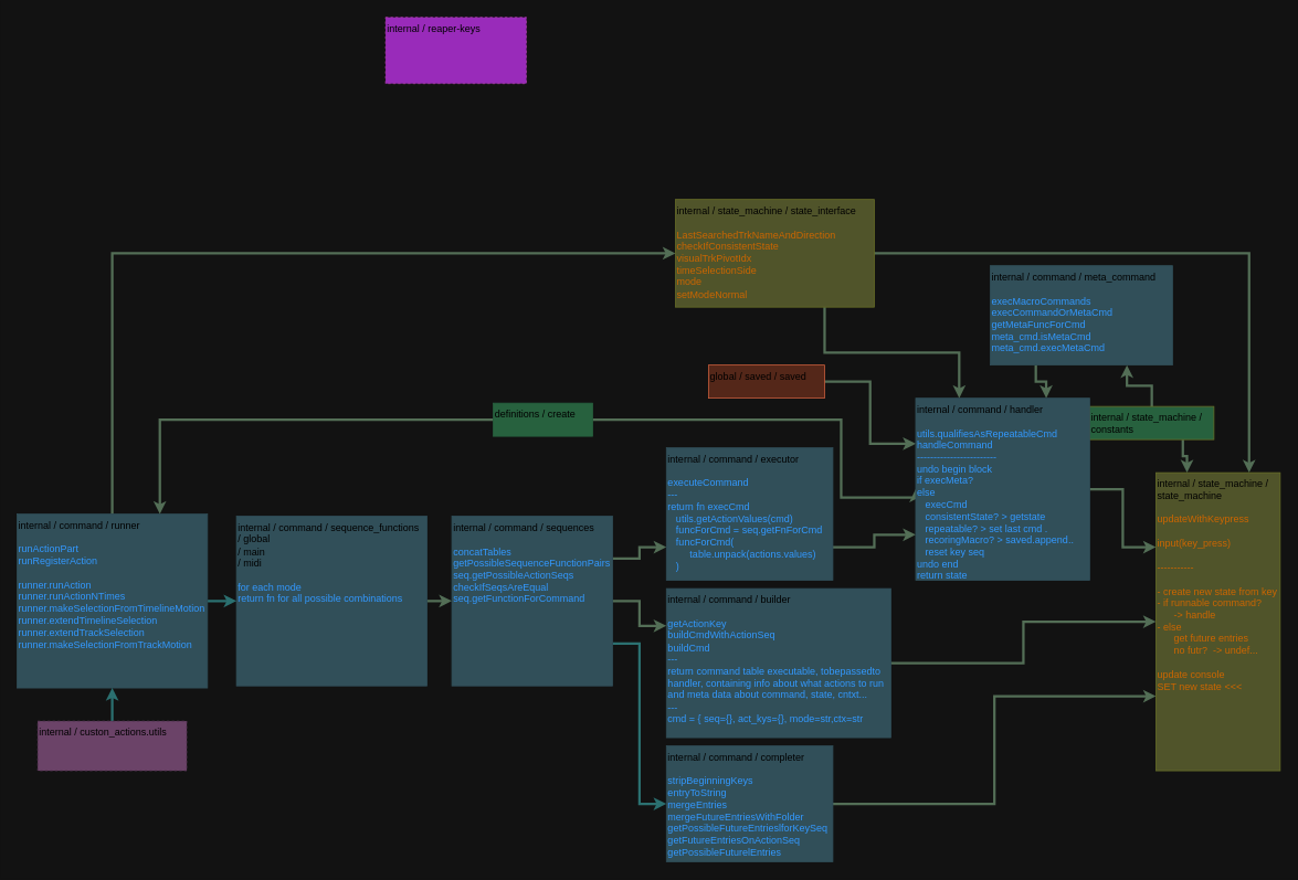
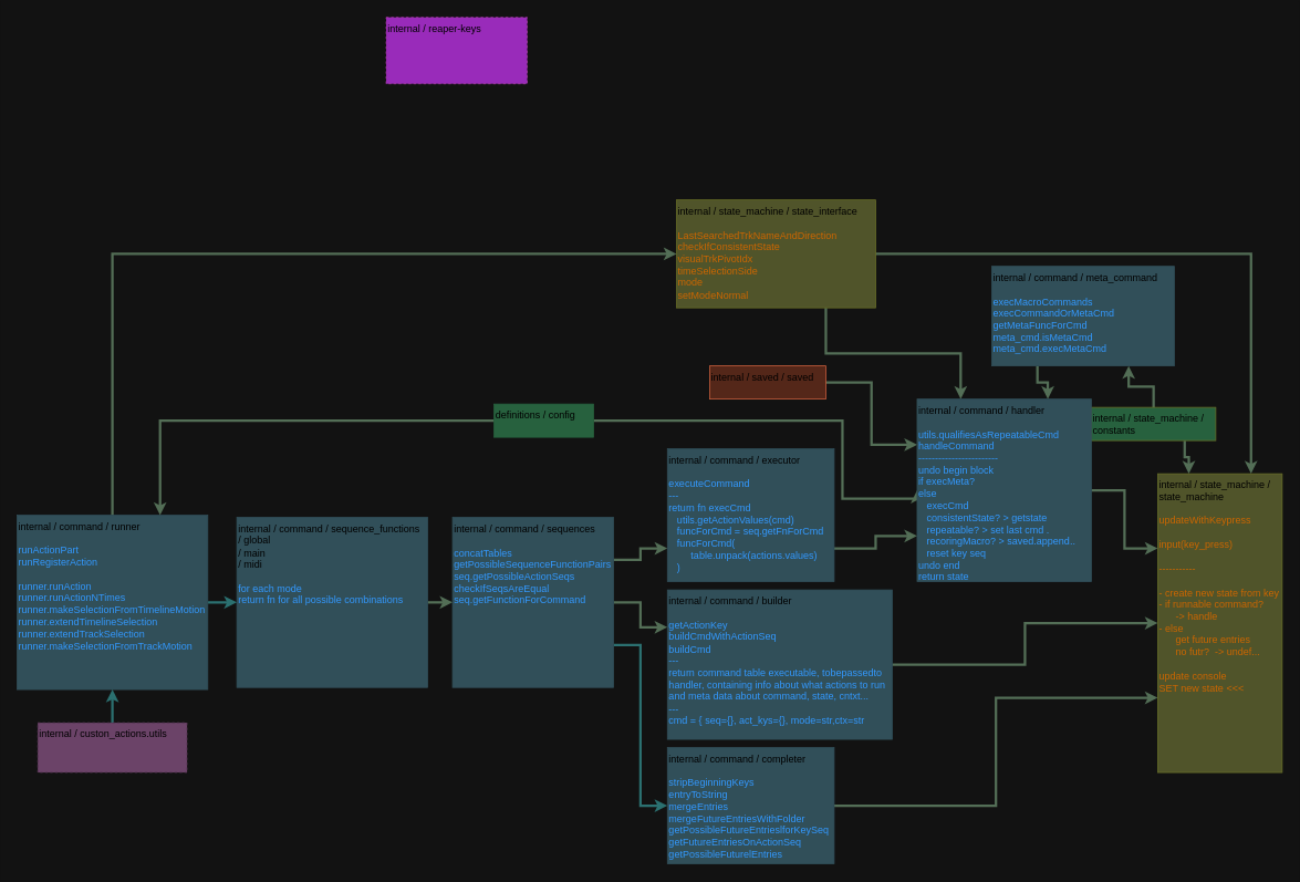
  <mxCell id="0" />
  <mxCell id="1" parent="0" />
  <mxCell id="2" style="edgeStyle=orthogonalEdgeStyle;rounded=0;orthogonalLoop=1;jettySize=auto;html=1;exitX=1;exitY=0.5;exitDx=0;exitDy=0;entryX=0;entryY=0.5;entryDx=0;entryDy=0;strokeColor=#536E56;strokeWidth=3;fontColor=#000000;align=left;" parent="1" source="3" target="12" edge="1"><mxGeometry relative="1" as="geometry" /></mxCell>
  <mxCell id="3" value="&lt;div&gt;&lt;span&gt;internal / command / sequence_functions&lt;/span&gt;&lt;/div&gt;&lt;div&gt;&lt;span&gt;/ global&lt;/span&gt;&lt;/div&gt;&lt;div&gt;/ main&lt;/div&gt;&lt;div&gt;/ midi&lt;/div&gt;&lt;div&gt;&lt;br&gt;&lt;/div&gt;&lt;div&gt;&lt;font color=&quot;#3399ff&quot;&gt;for each mode&lt;/font&gt;&lt;/div&gt;&lt;div&gt;&lt;font color=&quot;#3399ff&quot;&gt;return fn for all possible combinations&lt;/font&gt;&lt;/div&gt;" style="rounded=0;whiteSpace=wrap;html=1;align=left;fillColor=#314F59;verticalAlign=top;strokeColor=#314F59;" parent="1" vertex="1"><mxGeometry x="285" y="622.5" width="230" height="205" as="geometry" /></mxCell>
  <mxCell id="4" style="edgeStyle=orthogonalEdgeStyle;rounded=0;orthogonalLoop=1;jettySize=auto;html=1;exitX=1;exitY=0.5;exitDx=0;exitDy=0;entryX=0;entryY=0.5;entryDx=0;entryDy=0;strokeColor=#536E56;strokeWidth=3;fontColor=#000000;align=left;" parent="1" source="5" target="36" edge="1"><mxGeometry relative="1" as="geometry" /></mxCell>
  <mxCell id="5" value="&lt;div&gt;&lt;span&gt;internal / command / builder&lt;/span&gt;&lt;/div&gt;&lt;div&gt;&lt;span&gt;&lt;br&gt;&lt;/span&gt;&lt;/div&gt;&lt;div&gt;&lt;font color=&quot;#3399ff&quot;&gt;getActionKey&lt;/font&gt;&lt;/div&gt;&lt;div&gt;&lt;font color=&quot;#3399ff&quot;&gt;buildCmdWithActionSeq&lt;/font&gt;&lt;/div&gt;&lt;div&gt;&lt;font color=&quot;#3399ff&quot;&gt;buildCmd&lt;/font&gt;&lt;/div&gt;&lt;div&gt;&lt;font color=&quot;#3399ff&quot;&gt;---&lt;/font&gt;&lt;/div&gt;&lt;div&gt;&lt;font color=&quot;#3399ff&quot;&gt;return command table executable, tobepassedto handler, containing info about what actions to run and meta data about command, state, cntxt...&lt;/font&gt;&lt;/div&gt;&lt;div&gt;&lt;font color=&quot;#3399ff&quot;&gt;---&lt;/font&gt;&lt;/div&gt;&lt;div&gt;&lt;font color=&quot;#3399ff&quot;&gt;cmd = { seq={}, act_kys={}, mode=str,ctx=str&lt;/font&gt;&lt;/div&gt;" style="rounded=0;whiteSpace=wrap;html=1;align=left;fillColor=#314F59;verticalAlign=top;strokeColor=#314F59;" parent="1" vertex="1"><mxGeometry x="804" y="710" width="271" height="180" as="geometry" /></mxCell>
  <mxCell id="6" style="edgeStyle=orthogonalEdgeStyle;rounded=0;orthogonalLoop=1;jettySize=auto;html=1;exitX=1;exitY=0.5;exitDx=0;exitDy=0;entryX=0.75;entryY=0;entryDx=0;entryDy=0;strokeColor=#536E56;strokeWidth=3;fontColor=#000000;align=left;" parent="1" source="8" target="36" edge="1"><mxGeometry relative="1" as="geometry" /></mxCell>
  <mxCell id="7" style="edgeStyle=orthogonalEdgeStyle;rounded=0;orthogonalLoop=1;jettySize=auto;html=1;exitX=0.75;exitY=1;exitDx=0;exitDy=0;entryX=0.25;entryY=0;entryDx=0;entryDy=0;strokeColor=#536E56;strokeWidth=3;fontColor=#000000;align=left;" parent="1" source="8" target="34" edge="1"><mxGeometry relative="1" as="geometry" /></mxCell>
  <mxCell id="8" value="&lt;div&gt;&lt;span&gt;internal / state_machine / state_interface&lt;/span&gt;&lt;/div&gt;&lt;div&gt;&lt;br&gt;&lt;/div&gt;&lt;div&gt;&lt;font color=&quot;#cc6600&quot;&gt;LastSearchedTrkNameAndDirection&lt;/font&gt;&lt;/div&gt;&lt;div&gt;&lt;font color=&quot;#cc6600&quot;&gt;checkIfConsistentState&lt;/font&gt;&lt;/div&gt;&lt;div&gt;&lt;font color=&quot;#cc6600&quot;&gt;visualTrkPivotIdx&lt;/font&gt;&lt;/div&gt;&lt;div&gt;&lt;font color=&quot;#cc6600&quot;&gt;timeSelectionSide&lt;/font&gt;&lt;/div&gt;&lt;div&gt;&lt;font color=&quot;#cc6600&quot;&gt;mode&lt;/font&gt;&lt;/div&gt;&lt;div&gt;&lt;font color=&quot;#cc6600&quot;&gt;setModeNormal&lt;/font&gt;&lt;/div&gt;" style="rounded=0;whiteSpace=wrap;html=1;align=left;fillColor=#50542A;verticalAlign=top;strokeColor=#697027;" parent="1" vertex="1"><mxGeometry x="815" y="240" width="240" height="130" as="geometry" /></mxCell>
  <mxCell id="9" style="edgeStyle=orthogonalEdgeStyle;rounded=0;orthogonalLoop=1;jettySize=auto;html=1;exitX=1;exitY=0.75;exitDx=0;exitDy=0;entryX=0;entryY=0.5;entryDx=0;entryDy=0;strokeColor=#2B7070;strokeWidth=3;fontColor=#000000;align=left;" parent="1" source="12" target="14" edge="1"><mxGeometry relative="1" as="geometry" /></mxCell>
  <mxCell id="10" style="edgeStyle=orthogonalEdgeStyle;rounded=0;orthogonalLoop=1;jettySize=auto;html=1;exitX=1;exitY=0.25;exitDx=0;exitDy=0;entryX=0;entryY=0.75;entryDx=0;entryDy=0;strokeColor=#536E56;strokeWidth=3;fontColor=#000000;align=left;" parent="1" source="12" target="21" edge="1"><mxGeometry relative="1" as="geometry" /></mxCell>
  <mxCell id="11" style="edgeStyle=orthogonalEdgeStyle;rounded=0;orthogonalLoop=1;jettySize=auto;html=1;exitX=1;exitY=0.5;exitDx=0;exitDy=0;entryX=0;entryY=0.25;entryDx=0;entryDy=0;strokeColor=#536E56;strokeWidth=3;fontColor=#000000;align=left;" parent="1" source="12" target="5" edge="1"><mxGeometry relative="1" as="geometry" /></mxCell>
  <mxCell id="12" value="&lt;div&gt;&lt;span&gt;internal / command / sequences&lt;/span&gt;&lt;/div&gt;&lt;div&gt;&lt;span&gt;&lt;br&gt;&lt;/span&gt;&lt;/div&gt;&lt;div&gt;&lt;font color=&quot;#3399ff&quot;&gt;concatTables&lt;/font&gt;&lt;/div&gt;&lt;div&gt;&lt;font color=&quot;#3399ff&quot;&gt;getPossibleSequenceFunctionPairs&lt;/font&gt;&lt;/div&gt;&lt;div&gt;&lt;font color=&quot;#3399ff&quot;&gt;seq.getPossibleActionSeqs&lt;/font&gt;&lt;/div&gt;&lt;div&gt;&lt;font color=&quot;#3399ff&quot;&gt;checkIfSeqsAreEqual&lt;/font&gt;&lt;/div&gt;&lt;div&gt;&lt;font color=&quot;#3399ff&quot;&gt;seq.getFunctionForCommand&lt;/font&gt;&lt;/div&gt;" style="rounded=0;whiteSpace=wrap;html=1;align=left;fillColor=#314F59;verticalAlign=top;strokeColor=#314F59;" parent="1" vertex="1"><mxGeometry x="545" y="622.5" width="194" height="205" as="geometry" /></mxCell>
  <mxCell id="13" style="edgeStyle=orthogonalEdgeStyle;rounded=0;orthogonalLoop=1;jettySize=auto;html=1;exitX=1;exitY=0.5;exitDx=0;exitDy=0;entryX=0;entryY=0.75;entryDx=0;entryDy=0;strokeColor=#536E56;strokeWidth=3;fontColor=#000000;align=left;" parent="1" source="14" target="36" edge="1"><mxGeometry relative="1" as="geometry" /></mxCell>
  <mxCell id="14" value="&lt;div&gt;&lt;span&gt;internal / command / completer&lt;/span&gt;&lt;/div&gt;&lt;div&gt;&lt;span&gt;&lt;br&gt;&lt;/span&gt;&lt;/div&gt;&lt;div&gt;&lt;span&gt;&lt;font color=&quot;#3399ff&quot;&gt;stripBeginningKeys&lt;/font&gt;&lt;/span&gt;&lt;/div&gt;&lt;div&gt;&lt;span&gt;&lt;font color=&quot;#3399ff&quot;&gt;entryToString&lt;/font&gt;&lt;/span&gt;&lt;/div&gt;&lt;div&gt;&lt;span&gt;&lt;font color=&quot;#3399ff&quot;&gt;mergeEntries&lt;/font&gt;&lt;/span&gt;&lt;/div&gt;&lt;div&gt;&lt;span&gt;&lt;font color=&quot;#3399ff&quot;&gt;mergeFutureEntriesWithFolder&lt;/font&gt;&lt;/span&gt;&lt;/div&gt;&lt;div&gt;&lt;span&gt;&lt;font color=&quot;#3399ff&quot;&gt;getPossibleFutureEntrieslforKeySeq&lt;/font&gt;&lt;/span&gt;&lt;/div&gt;&lt;div&gt;&lt;span&gt;&lt;font color=&quot;#3399ff&quot;&gt;getFutureEntriesOnActionSeq&lt;/font&gt;&lt;/span&gt;&lt;/div&gt;&lt;div&gt;&lt;span&gt;&lt;font color=&quot;#3399ff&quot;&gt;getPossibleFuturelEntries&lt;/font&gt;&lt;/span&gt;&lt;/div&gt;" style="rounded=0;whiteSpace=wrap;html=1;align=left;fillColor=#314F59;verticalAlign=top;strokeColor=#314F59;" parent="1" vertex="1"><mxGeometry x="804" y="900" width="201" height="140" as="geometry" /></mxCell>
  <mxCell id="15" style="edgeStyle=orthogonalEdgeStyle;rounded=0;orthogonalLoop=1;jettySize=auto;html=1;exitX=1;exitY=0.5;exitDx=0;exitDy=0;strokeColor=#2B7070;strokeWidth=3;fontColor=#000000;align=left;" parent="1" source="17" target="3" edge="1"><mxGeometry relative="1" as="geometry" /></mxCell>
  <mxCell id="16" style="edgeStyle=orthogonalEdgeStyle;rounded=0;orthogonalLoop=1;jettySize=auto;html=1;exitX=0.5;exitY=0;exitDx=0;exitDy=0;entryX=0;entryY=0.5;entryDx=0;entryDy=0;strokeColor=#536E56;strokeWidth=3;fontColor=#000000;align=left;" parent="1" source="17" target="8" edge="1"><mxGeometry relative="1" as="geometry" /></mxCell>
  <mxCell id="17" value="&lt;div&gt;&lt;span&gt;internal / command / runner&lt;/span&gt;&lt;/div&gt;&lt;div&gt;&lt;span&gt;&lt;br&gt;&lt;/span&gt;&lt;/div&gt;&lt;div&gt;&lt;font color=&quot;#3399ff&quot;&gt;runActionPart&lt;/font&gt;&lt;/div&gt;&lt;div&gt;&lt;font color=&quot;#3399ff&quot;&gt;runRegisterAction&lt;/font&gt;&lt;/div&gt;&lt;div&gt;&lt;br&gt;&lt;/div&gt;&lt;div&gt;&lt;font color=&quot;#3399ff&quot;&gt;runner.runAction&lt;/font&gt;&lt;/div&gt;&lt;div&gt;&lt;font color=&quot;#3399ff&quot;&gt;runner.runActionNTimes&lt;/font&gt;&lt;/div&gt;&lt;div&gt;&lt;font color=&quot;#3399ff&quot;&gt;runner.makeSelectionFromTimelineMotion&lt;/font&gt;&lt;/div&gt;&lt;div&gt;&lt;font color=&quot;#3399ff&quot;&gt;runner.extendTimelineSelection&lt;/font&gt;&lt;/div&gt;&lt;div&gt;&lt;font color=&quot;#3399ff&quot;&gt;runner.extendTrackSelection&lt;/font&gt;&lt;/div&gt;&lt;div&gt;&lt;font color=&quot;#3399ff&quot;&gt;runner.makeSelectionFromTrackMotion&lt;/font&gt;&lt;/div&gt;" style="rounded=0;whiteSpace=wrap;html=1;align=left;fillColor=#314F59;verticalAlign=top;strokeColor=#314F59;" parent="1" vertex="1"><mxGeometry x="20" y="620" width="230" height="210" as="geometry" /></mxCell>
  <mxCell id="18" style="edgeStyle=orthogonalEdgeStyle;rounded=0;orthogonalLoop=1;jettySize=auto;html=1;exitX=0.5;exitY=0;exitDx=0;exitDy=0;strokeColor=#2B7070;strokeWidth=3;fontColor=#000000;align=left;" parent="1" source="19" target="17" edge="1"><mxGeometry relative="1" as="geometry" /></mxCell>
  <mxCell id="19" value="&lt;div&gt;&lt;span&gt;internal / custon_actions.utils&lt;/span&gt;&lt;/div&gt;" style="rounded=0;whiteSpace=wrap;html=1;align=left;fillColor=#6B4368;verticalAlign=top;strokeColor=#4F314D;dashed=1;" parent="1" vertex="1"><mxGeometry x="45" y="870" width="180" height="60" as="geometry" /></mxCell>
  <mxCell id="20" style="edgeStyle=orthogonalEdgeStyle;rounded=0;orthogonalLoop=1;jettySize=auto;html=1;exitX=1;exitY=0.75;exitDx=0;exitDy=0;entryX=0;entryY=0.75;entryDx=0;entryDy=0;strokeColor=#536E56;strokeWidth=3;fontColor=#000000;align=left;" parent="1" source="21" target="34" edge="1"><mxGeometry relative="1" as="geometry" /></mxCell>
  <mxCell id="21" value="&lt;div&gt;&lt;span&gt;internal / command / executor&lt;/span&gt;&lt;/div&gt;&lt;div&gt;&lt;span&gt;&lt;br&gt;&lt;/span&gt;&lt;/div&gt;&lt;div&gt;&lt;span&gt;&lt;font color=&quot;#3399ff&quot;&gt;executeCommand&lt;/font&gt;&lt;/span&gt;&lt;/div&gt;&lt;div&gt;&lt;font color=&quot;#3399ff&quot;&gt;---&lt;/font&gt;&lt;/div&gt;&lt;div&gt;&lt;font color=&quot;#3399ff&quot;&gt;return fn execCmd&lt;/font&gt;&lt;/div&gt;&lt;div&gt;&lt;font color=&quot;#3399ff&quot;&gt;&amp;nbsp; &amp;nbsp;utils.getActionValues(cmd)&lt;/font&gt;&lt;/div&gt;&lt;div&gt;&lt;font color=&quot;#3399ff&quot;&gt;&amp;nbsp; &amp;nbsp;funcForCmd = seq.getFnForCmd&lt;/font&gt;&lt;/div&gt;&lt;div&gt;&lt;font color=&quot;#3399ff&quot;&gt;&amp;nbsp; &amp;nbsp;funcForCmd(&lt;/font&gt;&lt;/div&gt;&lt;div&gt;&lt;font color=&quot;#3399ff&quot;&gt;&amp;nbsp; &amp;nbsp; &amp;nbsp; &amp;nbsp; table.unpack(actions.values&lt;/font&gt;&lt;span style=&quot;color: rgb(51 , 153 , 255)&quot;&gt;)&lt;/span&gt;&lt;/div&gt;&lt;div&gt;&lt;span style=&quot;color: rgb(51 , 153 , 255)&quot;&gt;&amp;nbsp; &amp;nbsp;)&lt;/span&gt;&lt;/div&gt;" style="rounded=0;whiteSpace=wrap;html=1;align=left;fillColor=#314F59;verticalAlign=top;strokeColor=#314F59;" parent="1" vertex="1"><mxGeometry x="804" y="540" width="201" height="160" as="geometry" /></mxCell>
  <mxCell id="22" style="edgeStyle=orthogonalEdgeStyle;rounded=0;orthogonalLoop=1;jettySize=auto;html=1;exitX=1;exitY=0.5;exitDx=0;exitDy=0;entryX=0;entryY=0.25;entryDx=0;entryDy=0;strokeColor=#536E56;strokeWidth=3;fontColor=#000000;align=left;" parent="1" source="23" target="34" edge="1"><mxGeometry relative="1" as="geometry" /></mxCell>
- <mxCell id="23" value="&lt;div&gt;&lt;span&gt;global / saved / saved&lt;/span&gt;&lt;/div&gt;" style="rounded=0;whiteSpace=wrap;html=1;align=left;fillColor=#542719;verticalAlign=top;strokeColor=#CF603E;" parent="1" vertex="1"><mxGeometry x="855" y="440" width="140" height="40" as="geometry" /></mxCell>
+ <mxCell id="23" value="&lt;div&gt;&lt;span&gt;internal / saved / saved&lt;/span&gt;&lt;/div&gt;" style="rounded=0;whiteSpace=wrap;html=1;align=left;fillColor=#542719;verticalAlign=top;strokeColor=#CF603E;" parent="1" vertex="1"><mxGeometry x="855" y="440" width="140" height="40" as="geometry" /></mxCell>
  <mxCell id="24" style="edgeStyle=orthogonalEdgeStyle;rounded=0;orthogonalLoop=1;jettySize=auto;html=1;exitX=0.25;exitY=1;exitDx=0;exitDy=0;entryX=0.75;entryY=0;entryDx=0;entryDy=0;strokeColor=#536E56;strokeWidth=3;fontColor=#000000;align=left;" parent="1" source="25" target="34" edge="1"><mxGeometry relative="1" as="geometry" /></mxCell>
  <mxCell id="25" value="&lt;div&gt;&lt;span&gt;internal / command / meta_command&lt;/span&gt;&lt;/div&gt;&lt;div&gt;&lt;br&gt;&lt;/div&gt;&lt;div&gt;&lt;font color=&quot;#3399ff&quot;&gt;execMacroCommands&lt;/font&gt;&lt;/div&gt;&lt;div&gt;&lt;font color=&quot;#3399ff&quot;&gt;execCommandOrMetaCmd&lt;/font&gt;&lt;/div&gt;&lt;div&gt;&lt;font color=&quot;#3399ff&quot;&gt;getMetaFuncForCmd&lt;/font&gt;&lt;/div&gt;&lt;div&gt;&lt;font color=&quot;#3399ff&quot;&gt;meta_cmd.isMetaCmd&lt;/font&gt;&lt;/div&gt;&lt;div&gt;&lt;font color=&quot;#3399ff&quot;&gt;meta_cmd.execMetaCmd&lt;/font&gt;&lt;/div&gt;" style="rounded=0;whiteSpace=wrap;html=1;align=left;fillColor=#314F59;labelPosition=center;verticalLabelPosition=middle;verticalAlign=top;strokeColor=#314F59;" parent="1" vertex="1"><mxGeometry x="1195" y="320" width="220" height="120" as="geometry" /></mxCell>
  <mxCell id="26" style="edgeStyle=orthogonalEdgeStyle;rounded=0;orthogonalLoop=1;jettySize=auto;html=1;exitX=0;exitY=0.5;exitDx=0;exitDy=0;entryX=0.75;entryY=0;entryDx=0;entryDy=0;strokeColor=#536E56;strokeWidth=3;fontColor=#000000;align=left;" parent="1" source="28" target="17" edge="1"><mxGeometry relative="1" as="geometry" /></mxCell>
  <mxCell id="27" style="edgeStyle=orthogonalEdgeStyle;rounded=0;orthogonalLoop=1;jettySize=auto;html=1;exitX=1;exitY=0.5;exitDx=0;exitDy=0;entryX=0;entryY=0.5;entryDx=0;entryDy=0;strokeColor=#536E56;strokeWidth=3;fontColor=#000000;align=left;" parent="1" source="28" target="34" edge="1"><mxGeometry relative="1" as="geometry"><Array as="points"><mxPoint x="1015" y="506" /><mxPoint x="1015" y="600" /></Array></mxGeometry></mxCell>
- <mxCell id="28" value="definitions / create" style="rounded=0;whiteSpace=wrap;html=1;align=left;fillColor=#27613E;labelPosition=center;verticalLabelPosition=middle;verticalAlign=top;strokeColor=#27613E;" parent="1" vertex="1"><mxGeometry x="595" y="486" width="120" height="40" as="geometry" /></mxCell>
+ <mxCell id="28" value="definitions / config" style="rounded=0;whiteSpace=wrap;html=1;align=left;fillColor=#27613E;labelPosition=center;verticalLabelPosition=middle;verticalAlign=top;strokeColor=#27613E;" parent="1" vertex="1"><mxGeometry x="595" y="486" width="120" height="40" as="geometry" /></mxCell>
  <mxCell id="29" value="&lt;div&gt;&lt;span&gt;internal / reaper-keys&lt;/span&gt;&lt;/div&gt;" style="rounded=0;whiteSpace=wrap;html=1;align=left;fillColor=#992BBA;verticalAlign=top;strokeColor=#AB3EA7;dashed=1;" parent="1" vertex="1"><mxGeometry x="465" y="20" width="170" height="80" as="geometry" /></mxCell>
  <mxCell id="30" style="edgeStyle=orthogonalEdgeStyle;rounded=0;orthogonalLoop=1;jettySize=auto;html=1;exitX=0.75;exitY=1;exitDx=0;exitDy=0;entryX=0.25;entryY=0;entryDx=0;entryDy=0;strokeColor=#536E56;strokeWidth=3;fontColor=#000000;align=left;" parent="1" source="32" target="36" edge="1"><mxGeometry relative="1" as="geometry" /></mxCell>
  <mxCell id="31" style="edgeStyle=orthogonalEdgeStyle;rounded=0;orthogonalLoop=1;jettySize=auto;html=1;exitX=0.5;exitY=0;exitDx=0;exitDy=0;entryX=0.75;entryY=1;entryDx=0;entryDy=0;strokeColor=#536E56;strokeWidth=3;fontColor=#000000;align=left;" parent="1" source="32" target="25" edge="1"><mxGeometry relative="1" as="geometry" /></mxCell>
  <mxCell id="32" value="&lt;div&gt;&lt;span&gt;internal / state_machine / constants&lt;/span&gt;&lt;/div&gt;&lt;div&gt;&lt;span&gt;&lt;br&gt;&lt;/span&gt;&lt;/div&gt;&lt;div&gt;&lt;span&gt;&lt;br&gt;&lt;/span&gt;&lt;/div&gt;&lt;div&gt;&lt;br&gt;&lt;/div&gt;" style="rounded=0;whiteSpace=wrap;html=1;align=left;fillColor=#27613e;verticalAlign=top;strokeColor=#697027;" parent="1" vertex="1"><mxGeometry x="1315" y="490" width="150" height="40" as="geometry" /></mxCell>
  <mxCell id="33" style="edgeStyle=orthogonalEdgeStyle;rounded=0;orthogonalLoop=1;jettySize=auto;html=1;exitX=1;exitY=0.5;exitDx=0;exitDy=0;entryX=0;entryY=0.25;entryDx=0;entryDy=0;strokeColor=#536E56;strokeWidth=3;fontColor=#000000;align=left;" parent="1" source="34" target="36" edge="1"><mxGeometry relative="1" as="geometry" /></mxCell>
  <mxCell id="34" value="&lt;div&gt;&lt;span&gt;internal / command / handler&lt;/span&gt;&lt;/div&gt;&lt;div&gt;&lt;span&gt;&lt;br&gt;&lt;/span&gt;&lt;/div&gt;&lt;div&gt;&lt;span&gt;&lt;font color=&quot;#3399ff&quot;&gt;utils.qualifiesAsRepeatableCmd&lt;/font&gt;&lt;/span&gt;&lt;/div&gt;&lt;div&gt;&lt;span&gt;&lt;font color=&quot;#3399ff&quot;&gt;handleCommand&lt;/font&gt;&lt;/span&gt;&lt;/div&gt;&lt;div&gt;&lt;font color=&quot;#3399ff&quot;&gt;------------------------&amp;nbsp;&lt;/font&gt;&lt;/div&gt;&lt;div&gt;&lt;span style=&quot;color: rgb(51 , 153 , 255)&quot;&gt;undo begin block&lt;/span&gt;&lt;br&gt;&lt;/div&gt;&lt;div&gt;&lt;font color=&quot;#3399ff&quot;&gt;if execMeta?&lt;/font&gt;&lt;/div&gt;&lt;div&gt;&lt;font color=&quot;#3399ff&quot;&gt;else&lt;/font&gt;&lt;/div&gt;&lt;div&gt;&lt;font color=&quot;#3399ff&quot;&gt;&amp;nbsp; &amp;nbsp;execCmd&lt;/font&gt;&lt;/div&gt;&lt;div&gt;&lt;font color=&quot;#3399ff&quot;&gt;&amp;nbsp; &amp;nbsp;consistentState? &amp;gt; getstate&lt;/font&gt;&lt;/div&gt;&lt;div&gt;&lt;font color=&quot;#3399ff&quot;&gt;&amp;nbsp; &amp;nbsp;repeatable? &amp;gt; set last cmd .&lt;/font&gt;&lt;/div&gt;&lt;div&gt;&lt;font color=&quot;#3399ff&quot;&gt;&amp;nbsp; &amp;nbsp;recoringMacro? &amp;gt; saved.append..&lt;/font&gt;&lt;/div&gt;&lt;div&gt;&lt;font color=&quot;#3399ff&quot;&gt;&amp;nbsp; &amp;nbsp;reset key seq&lt;/font&gt;&lt;/div&gt;&lt;div&gt;&lt;font color=&quot;#3399ff&quot;&gt;undo end&lt;/font&gt;&lt;/div&gt;&lt;div&gt;&lt;font color=&quot;#3399ff&quot;&gt;return state&lt;/font&gt;&lt;/div&gt;" style="rounded=0;whiteSpace=wrap;html=1;align=left;fillColor=#314F59;verticalAlign=top;strokeColor=#314F59;" parent="1" vertex="1"><mxGeometry x="1105" y="480" width="210" height="220" as="geometry" /></mxCell>
  <mxCell id="35" style="edgeStyle=orthogonalEdgeStyle;rounded=0;orthogonalLoop=1;jettySize=auto;html=1;exitX=0.5;exitY=1;exitDx=0;exitDy=0;strokeColor=#2B7070;strokeWidth=3;fontColor=#000000;align=left;" parent="1" source="5" target="5" edge="1"><mxGeometry relative="1" as="geometry" /></mxCell>
  <mxCell id="36" value="&lt;div&gt;&lt;span&gt;internal / state_machine / state_machine&amp;nbsp;&lt;/span&gt;&lt;br&gt;&lt;/div&gt;&lt;div&gt;&lt;span&gt;&lt;br&gt;&lt;/span&gt;&lt;/div&gt;&lt;div&gt;&lt;span&gt;&lt;font color=&quot;#cc6600&quot;&gt;updateWithKeypress&lt;/font&gt;&lt;/span&gt;&lt;/div&gt;&lt;div&gt;&lt;span&gt;&lt;font color=&quot;#cc6600&quot;&gt;&lt;br&gt;&lt;/font&gt;&lt;/span&gt;&lt;/div&gt;&lt;div&gt;&lt;font color=&quot;#cc6600&quot;&gt;input(key_press)&lt;/font&gt;&lt;/div&gt;&lt;div&gt;&lt;font color=&quot;#cc6600&quot;&gt;&lt;br&gt;&lt;/font&gt;&lt;/div&gt;&lt;div&gt;&lt;font color=&quot;#cc6600&quot;&gt;-----------&lt;/font&gt;&lt;/div&gt;&lt;div&gt;&lt;font color=&quot;#cc6600&quot;&gt;&lt;br&gt;&lt;/font&gt;&lt;/div&gt;&lt;div&gt;&lt;font color=&quot;#cc6600&quot;&gt;- create new state from key&lt;/font&gt;&lt;/div&gt;&lt;div&gt;&lt;font color=&quot;#cc6600&quot;&gt;- if runnable command?&lt;/font&gt;&lt;/div&gt;&lt;div&gt;&lt;font color=&quot;#cc6600&quot;&gt;&amp;nbsp; &amp;nbsp; &amp;nbsp; -&amp;gt; handle&amp;nbsp;&amp;nbsp;&lt;/font&gt;&lt;/div&gt;&lt;div&gt;&lt;font color=&quot;#cc6600&quot;&gt;- else&lt;/font&gt;&lt;/div&gt;&lt;div&gt;&lt;font color=&quot;#cc6600&quot;&gt;&amp;nbsp; &amp;nbsp; &amp;nbsp; get future entries&lt;/font&gt;&lt;/div&gt;&lt;div&gt;&lt;font color=&quot;#cc6600&quot;&gt;&amp;nbsp; &amp;nbsp; &amp;nbsp; no futr?&amp;nbsp; -&amp;gt; undef...&lt;/font&gt;&lt;/div&gt;&lt;div&gt;&lt;font color=&quot;#cc6600&quot;&gt;&lt;br&gt;&lt;/font&gt;&lt;/div&gt;&lt;div&gt;&lt;font color=&quot;#cc6600&quot;&gt;update console&lt;/font&gt;&lt;/div&gt;&lt;div&gt;&lt;font color=&quot;#cc6600&quot;&gt;SET new state &amp;lt;&amp;lt;&amp;lt;&lt;/font&gt;&lt;/div&gt;" style="rounded=0;whiteSpace=wrap;html=1;align=left;fillColor=#50542A;verticalAlign=top;strokeColor=#697027;" parent="1" vertex="1"><mxGeometry x="1395" y="570" width="150" height="360" as="geometry" /></mxCell>
